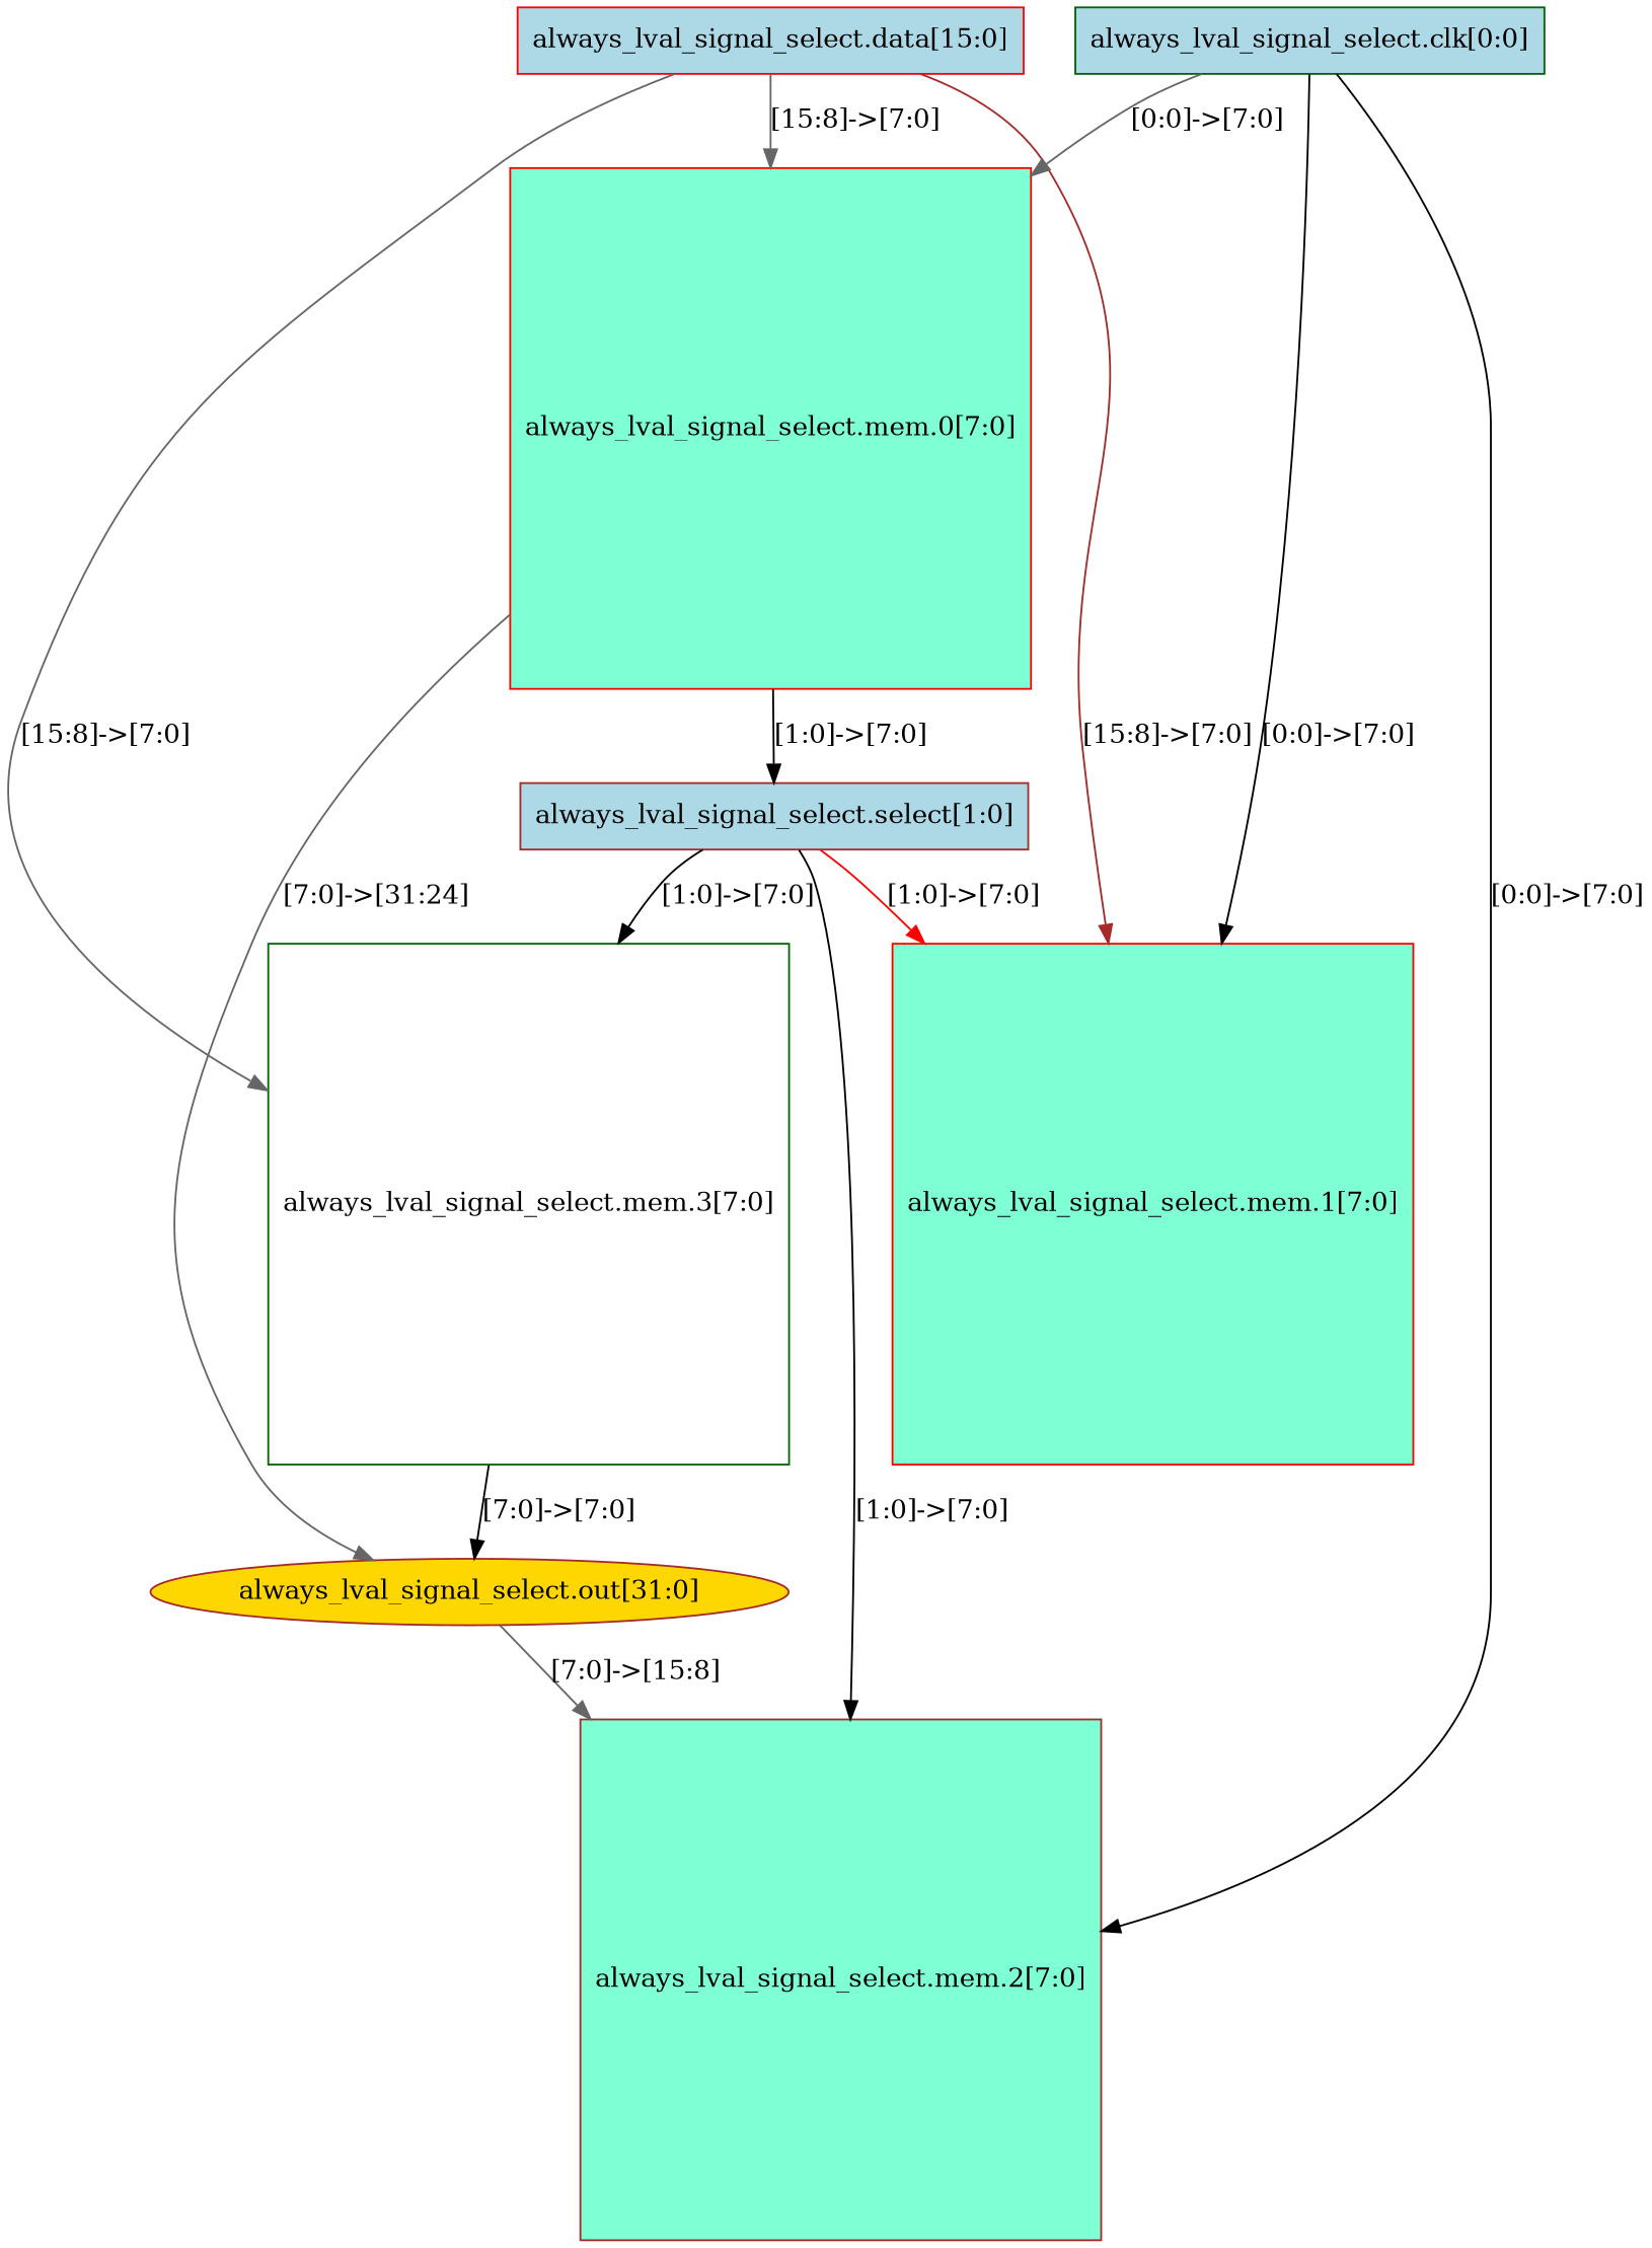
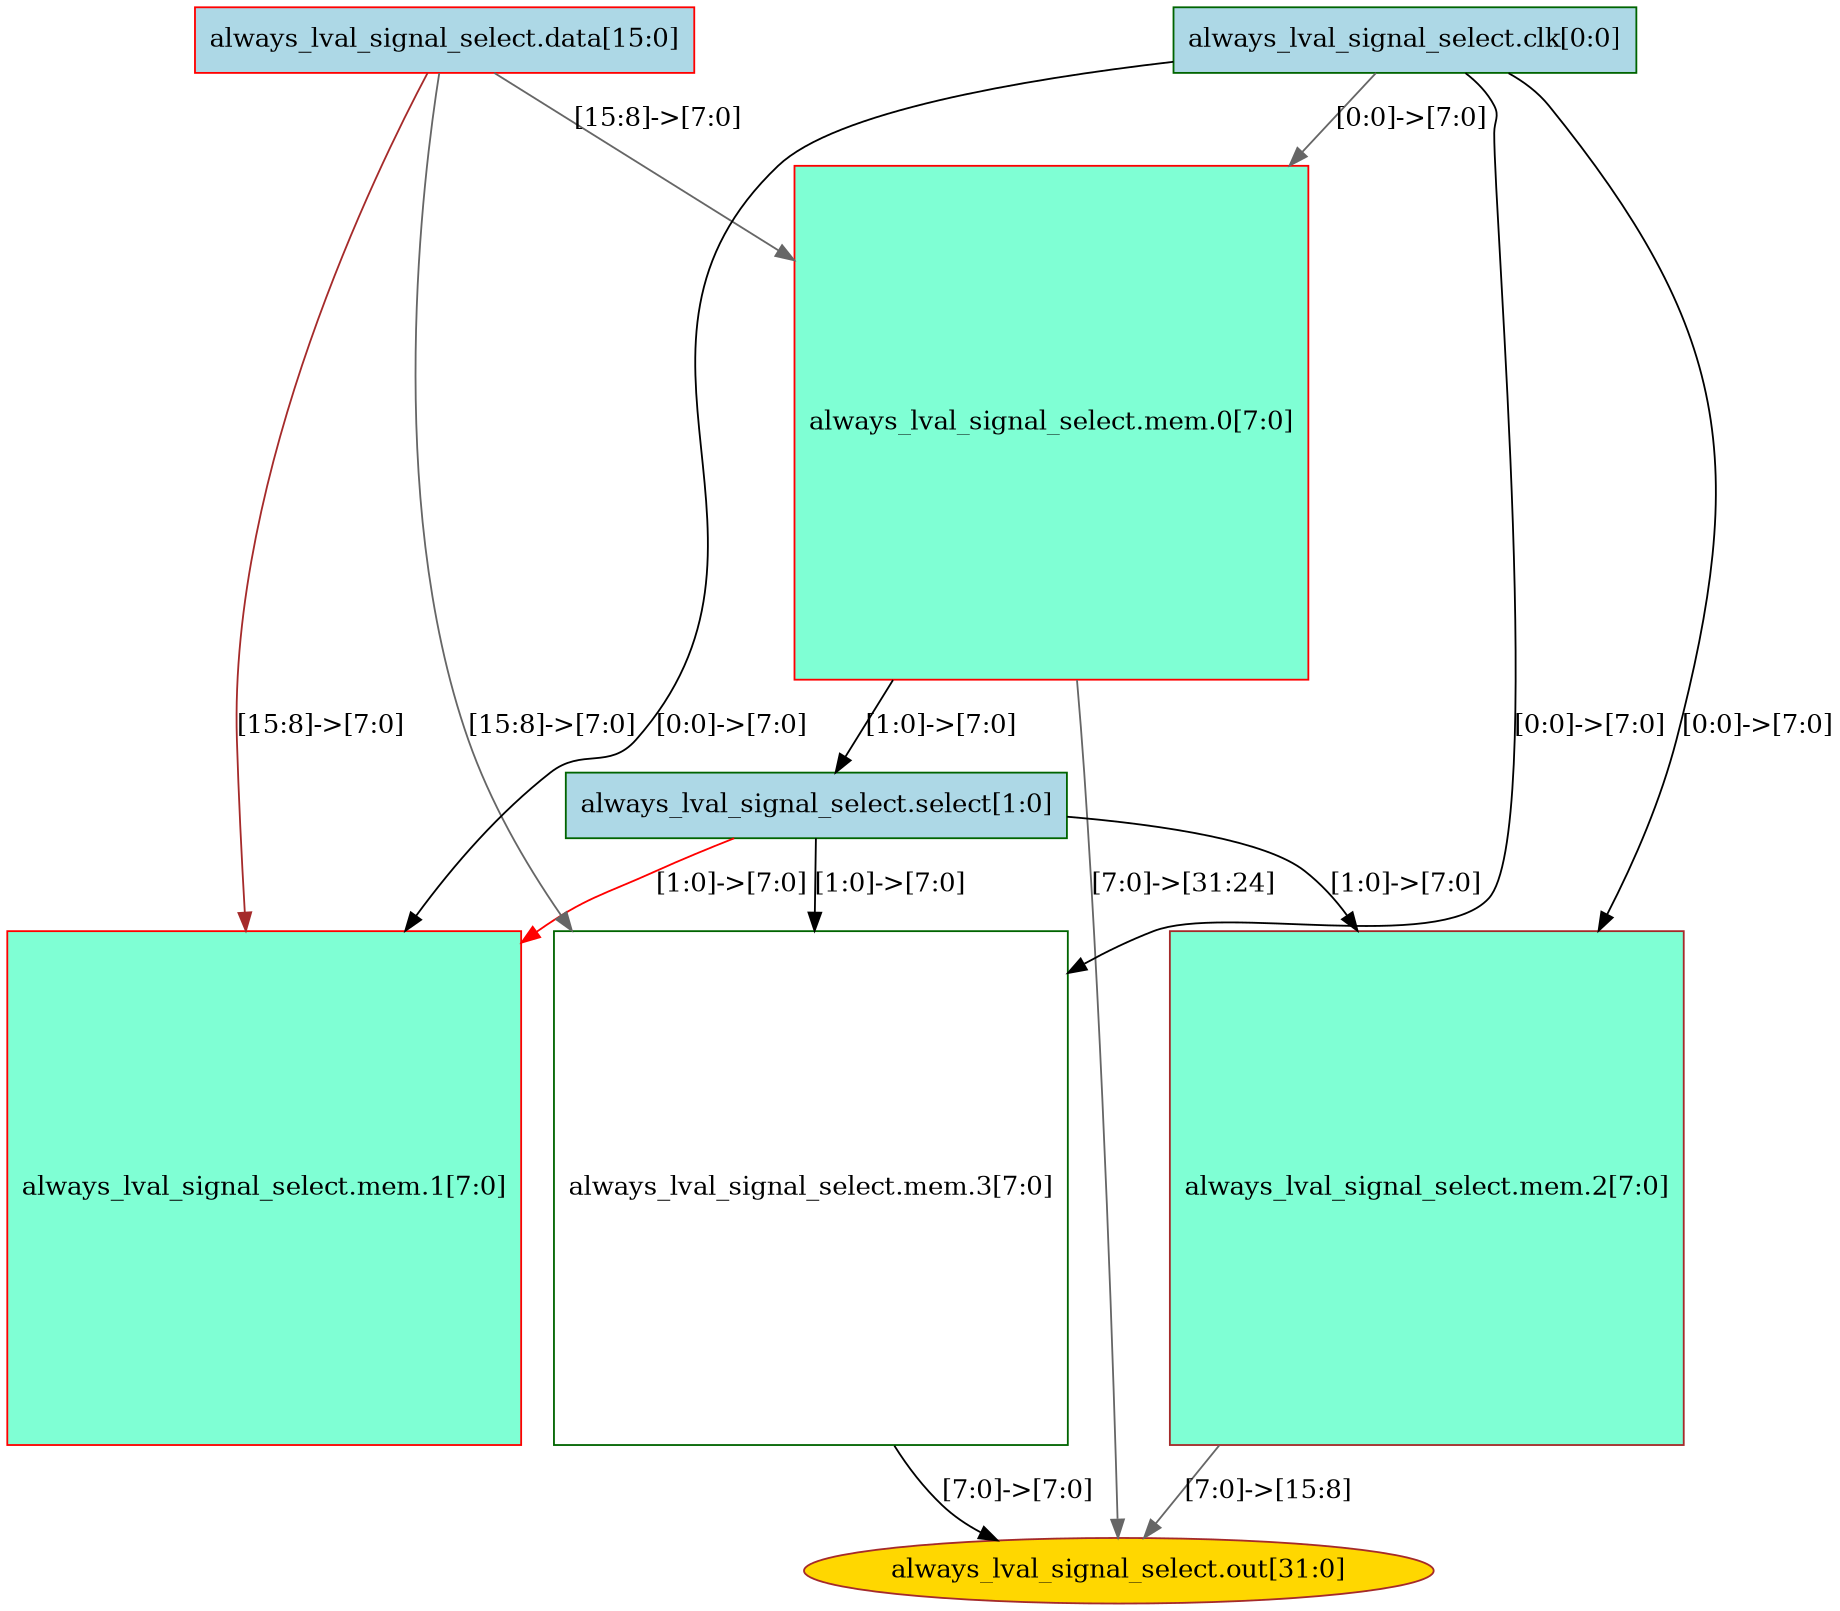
  digraph {
    node [color=brown fillcolor=aquamarine shape=square style=filled]
    edge [color=black]
    n1 [color=darkgreen fillcolor=white label="always_lval_signal_select.mem.3[7:0]"]
    n2 [fillcolor=gold label="always_lval_signal_select.out[31:0]" shape=ellipse]
    n3 [label="always_lval_signal_select.mem.2[7:0]"]
    n4 [color=red label="always_lval_signal_select.mem.1[7:0]"]
    n5 [color=red label="always_lval_signal_select.mem.0[7:0]"]
-   n6 [fillcolor=lightblue label="always_lval_signal_select.select[1:0]" shape=rectangle]
+   n6 [color=darkgreen fillcolor=lightblue label="always_lval_signal_select.select[1:0]" shape=rectangle]
    n7 [color=red fillcolor=lightblue label="always_lval_signal_select.data[15:0]" shape=rectangle]
    n8 [color=darkgreen fillcolor=lightblue label="always_lval_signal_select.clk[0:0]" shape=rectangle]
    n1 -> n2 [label="[7:0]->[7:0]"]
-   n2 -> n3 [color=gray40 label="[7:0]->[15:8]"]
+   n3 -> n2 [color=gray40 label="[7:0]->[15:8]"]
    n5 -> n2 [color=gray40 label="[7:0]->[31:24]"]
    n5 -> n6 [label="[1:0]->[7:0]"]
    n6 -> n1 [label="[1:0]->[7:0]"]
    n6 -> n3 [label="[1:0]->[7:0]"]
    n6 -> n4 [color=red label="[1:0]->[7:0]"]
    n7 -> n1 [color=gray40 label="[15:8]->[7:0]"]
    n7 -> n4 [color=brown label="[15:8]->[7:0]"]
    n7 -> n5 [color=gray40 label="[15:8]->[7:0]"]
+   n8 -> n1 [label="[0:0]->[7:0]"]
    n8 -> n3 [label="[0:0]->[7:0]"]
    n8 -> n4 [label="[0:0]->[7:0]"]
    n8 -> n5 [color=gray40 label="[0:0]->[7:0]"]
  }
